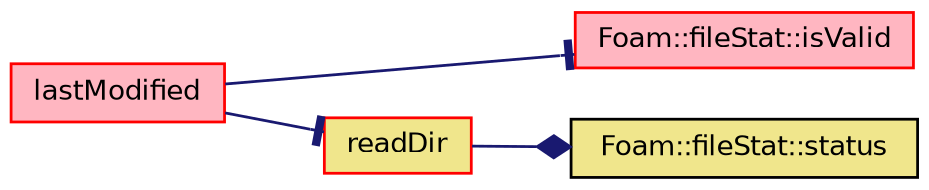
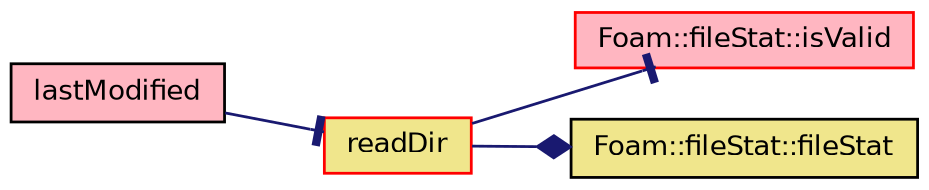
  digraph {
    rankdir=LR
    node [color=black fillcolor=lightpink fontname=Helvetica fontsize=10 shape=record style=filled]
    edge [arrowhead=tee color=midnightblue fontname=Helvetica fontsize=10 labelfontname=Helvetica labelfontsize=10 style=solid]
-   n1 [color=red fontcolor=black height=0.2 label=lastModified width=0.4]
+   n1 [fontcolor=black height=0.2 label=lastModified width=0.4]
    n2 [color=red height=0.2 label="Foam::fileStat::isValid" width=0.4]
    n3 [color=red fillcolor=khaki height=0.2 label=readDir width=0.4]
-   n4 [fillcolor=khaki height=0.2 label="Foam::fileStat::status" width=0.4]
-   n1 -> n2
+   n4 [fillcolor=khaki height=0.2 label="Foam::fileStat::fileStat" width=0.4]
+   n3 -> n2
    n1 -> n3
    n3 -> n4 [arrowhead=diamond]
  }
